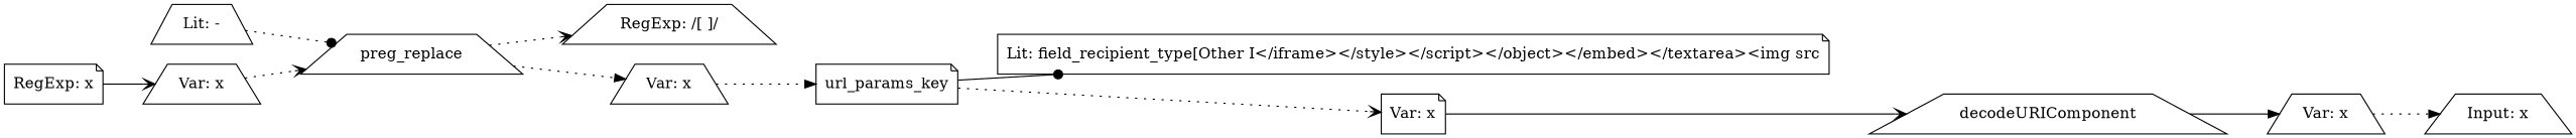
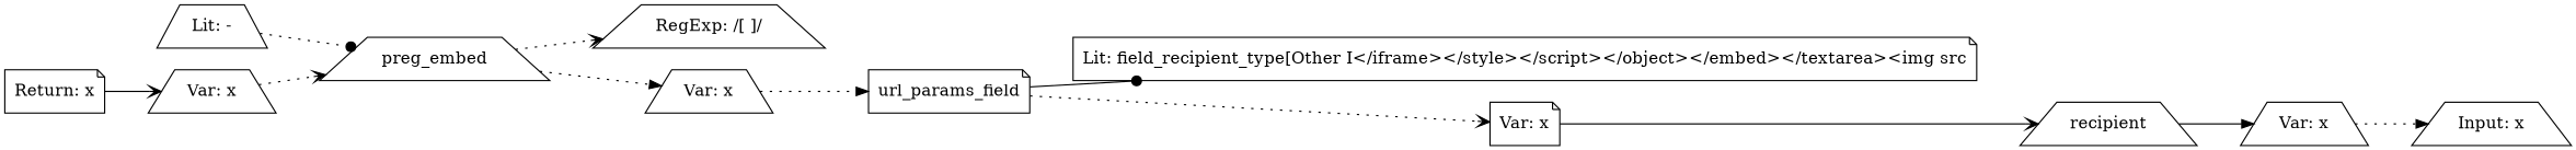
  digraph {
    fontname="DejaVu Serif"
    rankdir=LR
    node [fontname="DejaVu Serif" shape=trapezium]
    edge [arrowhead=vee fontname="DejaVu Serif" style=dotted]
    n1 [label="Input: x"]
-   n2 [label=decodeURIComponent]
+   n2 [label=recipient]
    n3 [label="Var: x"]
-   n4 [label=url_params_key shape=note]
+   n4 [label=url_params_field shape=note]
    n5 [label="Lit: field_recipient_type[Other I</iframe></style></script></object></embed></textarea><img src" shape=note]
    n6 [label="Var: x" shape=note]
-   n7 [label=preg_replace]
+   n7 [label=preg_embed]
    n8 [label="RegExp: /[ ]/"]
    n9 [label="Var: x"]
    n10 [label="Lit: -"]
    n11 [label="Var: x"]
-   n12 [label="RegExp: x" shape=note]
+   n12 [label="Return: x" shape=note]
    n2 -> n3 [arrowhead=normal style=solid]
    n3 -> n1 [arrowhead=normal]
    n4 -> n5 [arrowhead=dot style=solid]
    n4 -> n6
    n6 -> n2 [style=solid]
    n7 -> n8
    n7 -> n9 [arrowhead=normal]
    n9 -> n4 [arrowhead=normal]
    n10 -> n7 [arrowhead=dot]
    n11 -> n7
    n12 -> n11 [style=solid]
  }
